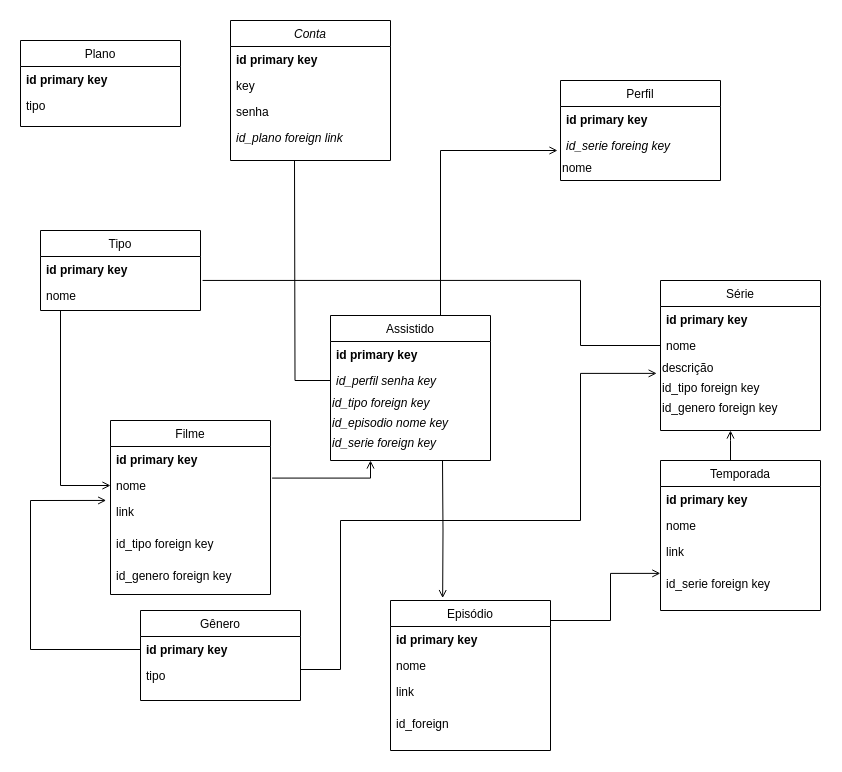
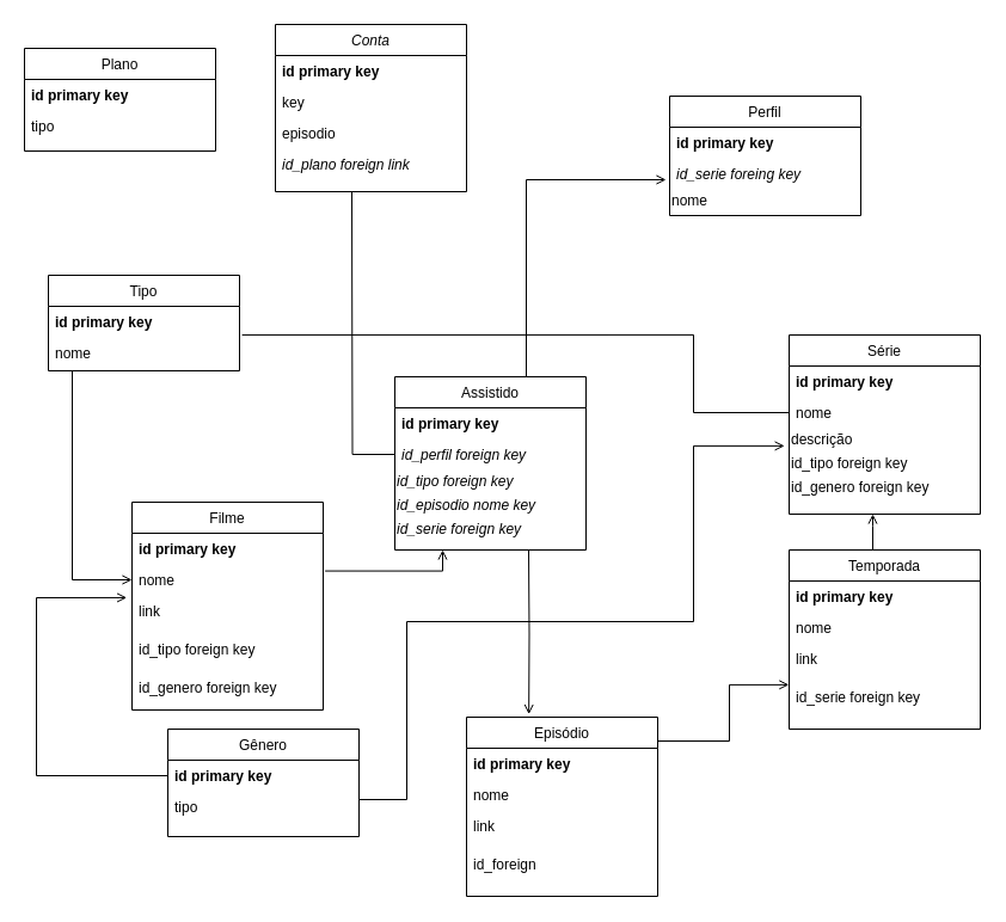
  <mxCell id="0" />
  <mxCell id="1" parent="0" />
  <mxCell id="2" value="Conta" style="swimlane;fontStyle=2;align=center;verticalAlign=top;childLayout=stackLayout;horizontal=1;startSize=26;horizontalStack=0;resizeParent=1;resizeLast=0;collapsible=1;marginBottom=0;rounded=0;shadow=0;strokeWidth=1;" parent="1" vertex="1"><mxGeometry x="230" y="20" width="160" height="140" as="geometry"><mxRectangle x="230" y="140" width="160" height="26" as="alternateBounds" /></mxGeometry></mxCell>
  <mxCell id="3" value="id primary key" style="text;align=left;verticalAlign=top;spacingLeft=4;spacingRight=4;overflow=hidden;rotatable=0;points=[[0,0.5],[1,0.5]];portConstraint=eastwest;fontStyle=1" parent="2" vertex="1"><mxGeometry y="26" width="160" height="26" as="geometry" /></mxCell>
  <mxCell id="4" value="key " style="text;align=left;verticalAlign=top;spacingLeft=4;spacingRight=4;overflow=hidden;rotatable=0;points=[[0,0.5],[1,0.5]];portConstraint=eastwest;rounded=0;shadow=0;html=0;" parent="2" vertex="1"><mxGeometry y="52" width="160" height="26" as="geometry" /></mxCell>
- <mxCell id="5" value="senha" style="text;align=left;verticalAlign=top;spacingLeft=4;spacingRight=4;overflow=hidden;rotatable=0;points=[[0,0.5],[1,0.5]];portConstraint=eastwest;rounded=0;shadow=0;html=0;" parent="2" vertex="1"><mxGeometry y="78" width="160" height="26" as="geometry" /></mxCell>
+ <mxCell id="5" value="episodio" style="text;align=left;verticalAlign=top;spacingLeft=4;spacingRight=4;overflow=hidden;rotatable=0;points=[[0,0.5],[1,0.5]];portConstraint=eastwest;rounded=0;shadow=0;html=0;" parent="2" vertex="1"><mxGeometry y="78" width="160" height="26" as="geometry" /></mxCell>
  <mxCell id="6" value="id_plano foreign link" style="text;align=left;verticalAlign=top;spacingLeft=4;spacingRight=4;overflow=hidden;rotatable=0;points=[[0,0.5],[1,0.5]];portConstraint=eastwest;rounded=0;shadow=0;html=0;fontStyle=2" vertex="1" parent="2"><mxGeometry y="104" width="160" height="26" as="geometry" /></mxCell>
  <mxCell id="7" value="Plano" style="swimlane;fontStyle=0;align=center;verticalAlign=top;childLayout=stackLayout;horizontal=1;startSize=26;horizontalStack=0;resizeParent=1;resizeLast=0;collapsible=1;marginBottom=0;rounded=0;shadow=0;strokeWidth=1;" parent="1" vertex="1"><mxGeometry x="20" y="40" width="160" height="86" as="geometry"><mxRectangle x="130" y="380" width="160" height="26" as="alternateBounds" /></mxGeometry></mxCell>
  <mxCell id="8" value="id primary key" style="text;align=left;verticalAlign=top;spacingLeft=4;spacingRight=4;overflow=hidden;rotatable=0;points=[[0,0.5],[1,0.5]];portConstraint=eastwest;fontStyle=1" parent="7" vertex="1"><mxGeometry y="26" width="160" height="26" as="geometry" /></mxCell>
  <mxCell id="9" value="tipo" style="text;align=left;verticalAlign=top;spacingLeft=4;spacingRight=4;overflow=hidden;rotatable=0;points=[[0,0.5],[1,0.5]];portConstraint=eastwest;rounded=0;shadow=0;html=0;" parent="7" vertex="1"><mxGeometry y="52" width="160" height="26" as="geometry" /></mxCell>
  <mxCell id="10" value="Série" style="swimlane;fontStyle=0;align=center;verticalAlign=top;childLayout=stackLayout;horizontal=1;startSize=26;horizontalStack=0;resizeParent=1;resizeLast=0;collapsible=1;marginBottom=0;rounded=0;shadow=0;strokeWidth=1;" parent="1" vertex="1"><mxGeometry x="660" y="280" width="160" height="150" as="geometry"><mxRectangle x="340" y="380" width="170" height="26" as="alternateBounds" /></mxGeometry></mxCell>
  <mxCell id="11" value="id primary key" style="text;align=left;verticalAlign=top;spacingLeft=4;spacingRight=4;overflow=hidden;rotatable=0;points=[[0,0.5],[1,0.5]];portConstraint=eastwest;fontStyle=1" parent="10" vertex="1"><mxGeometry y="26" width="160" height="26" as="geometry" /></mxCell>
  <mxCell id="12" value="nome" style="text;align=left;verticalAlign=top;spacingLeft=4;spacingRight=4;overflow=hidden;rotatable=0;points=[[0,0.5],[1,0.5]];portConstraint=eastwest;" vertex="1" parent="10"><mxGeometry y="52" width="160" height="26" as="geometry" /></mxCell>
  <mxCell id="13" value="descrição" style="text;html=1;align=left;verticalAlign=middle;resizable=0;points=[];autosize=1;strokeColor=none;" vertex="1" parent="10"><mxGeometry y="78" width="160" height="20" as="geometry" /></mxCell>
  <mxCell id="14" value="id_tipo foreign key" style="text;html=1;align=left;verticalAlign=middle;resizable=0;points=[];autosize=1;strokeColor=none;" vertex="1" parent="10"><mxGeometry y="98" width="160" height="20" as="geometry" /></mxCell>
  <mxCell id="15" value="id_genero foreign key" style="text;html=1;align=left;verticalAlign=middle;resizable=0;points=[];autosize=1;strokeColor=none;" vertex="1" parent="10"><mxGeometry y="118" width="160" height="20" as="geometry" /></mxCell>
  <mxCell id="16" value="Temporada" style="swimlane;fontStyle=0;align=center;verticalAlign=top;childLayout=stackLayout;horizontal=1;startSize=26;horizontalStack=0;resizeParent=1;resizeLast=0;collapsible=1;marginBottom=0;rounded=0;shadow=0;strokeWidth=1;" parent="1" vertex="1"><mxGeometry x="660" y="460" width="160" height="150" as="geometry"><mxRectangle x="550" y="140" width="160" height="26" as="alternateBounds" /></mxGeometry></mxCell>
  <mxCell id="17" value="id primary key" style="text;align=left;verticalAlign=top;spacingLeft=4;spacingRight=4;overflow=hidden;rotatable=0;points=[[0,0.5],[1,0.5]];portConstraint=eastwest;fontStyle=1" parent="16" vertex="1"><mxGeometry y="26" width="160" height="26" as="geometry" /></mxCell>
  <mxCell id="18" value="nome" style="text;align=left;verticalAlign=top;spacingLeft=4;spacingRight=4;overflow=hidden;rotatable=0;points=[[0,0.5],[1,0.5]];portConstraint=eastwest;rounded=0;shadow=0;html=0;" parent="16" vertex="1"><mxGeometry y="52" width="160" height="26" as="geometry" /></mxCell>
  <mxCell id="19" value="link" style="text;align=left;verticalAlign=top;spacingLeft=4;spacingRight=4;overflow=hidden;rotatable=0;points=[[0,0.5],[1,0.5]];portConstraint=eastwest;rounded=0;shadow=0;html=0;" vertex="1" parent="16"><mxGeometry y="78" width="160" height="32" as="geometry" /></mxCell>
  <mxCell id="20" value="id_serie foreign key" style="text;align=left;verticalAlign=top;spacingLeft=4;spacingRight=4;overflow=hidden;rotatable=0;points=[[0,0.5],[1,0.5]];portConstraint=eastwest;rounded=0;shadow=0;html=0;" parent="16" vertex="1"><mxGeometry y="110" width="160" height="30" as="geometry" /></mxCell>
  <mxCell id="21" value="Perfil" style="swimlane;fontStyle=0;align=center;verticalAlign=top;childLayout=stackLayout;horizontal=1;startSize=26;horizontalStack=0;resizeParent=1;resizeLast=0;collapsible=1;marginBottom=0;rounded=0;shadow=0;strokeWidth=1;" vertex="1" parent="1"><mxGeometry x="560" y="80" width="160" height="100" as="geometry"><mxRectangle x="340" y="380" width="170" height="26" as="alternateBounds" /></mxGeometry></mxCell>
  <mxCell id="22" value="id primary key" style="text;align=left;verticalAlign=top;spacingLeft=4;spacingRight=4;overflow=hidden;rotatable=0;points=[[0,0.5],[1,0.5]];portConstraint=eastwest;fontStyle=1" vertex="1" parent="21"><mxGeometry y="26" width="160" height="26" as="geometry" /></mxCell>
  <mxCell id="23" value="id_serie foreing key" style="text;align=left;verticalAlign=top;spacingLeft=4;spacingRight=4;overflow=hidden;rotatable=0;points=[[0,0.5],[1,0.5]];portConstraint=eastwest;fontStyle=2" vertex="1" parent="21"><mxGeometry y="52" width="160" height="26" as="geometry" /></mxCell>
  <mxCell id="24" value="nome" style="text;html=1;align=left;verticalAlign=middle;resizable=0;points=[];autosize=1;strokeColor=none;" vertex="1" parent="21"><mxGeometry y="78" width="160" height="20" as="geometry" /></mxCell>
  <mxCell id="25" value="" style="endArrow=open;shadow=0;strokeWidth=1;rounded=0;endFill=1;edgeStyle=orthogonalEdgeStyle;elbow=vertical;startArrow=none;" edge="1" parent="1" source="30"><mxGeometry relative="1" as="geometry"><mxPoint x="334" y="160" as="sourcePoint" /><mxPoint x="557" y="150" as="targetPoint" /><Array as="points"><mxPoint x="440" y="150" /><mxPoint x="557" y="150" /></Array></mxGeometry></mxCell>
  <mxCell id="26" value="Tipo" style="swimlane;fontStyle=0;align=center;verticalAlign=top;childLayout=stackLayout;horizontal=1;startSize=26;horizontalStack=0;resizeParent=1;resizeLast=0;collapsible=1;marginBottom=0;rounded=0;shadow=0;strokeWidth=1;" vertex="1" parent="1"><mxGeometry x="40" y="230" width="160" height="80" as="geometry"><mxRectangle x="340" y="380" width="170" height="26" as="alternateBounds" /></mxGeometry></mxCell>
  <mxCell id="27" value="id primary key" style="text;align=left;verticalAlign=top;spacingLeft=4;spacingRight=4;overflow=hidden;rotatable=0;points=[[0,0.5],[1,0.5]];portConstraint=eastwest;fontStyle=1" vertex="1" parent="26"><mxGeometry y="26" width="160" height="26" as="geometry" /></mxCell>
  <mxCell id="28" value="nome" style="text;align=left;verticalAlign=top;spacingLeft=4;spacingRight=4;overflow=hidden;rotatable=0;points=[[0,0.5],[1,0.5]];portConstraint=eastwest;" vertex="1" parent="26"><mxGeometry y="52" width="160" height="26" as="geometry" /></mxCell>
  <mxCell id="29" value="" style="endArrow=open;shadow=0;strokeWidth=1;rounded=0;endFill=1;edgeStyle=orthogonalEdgeStyle;elbow=vertical;entryX=0;entryY=0.5;entryDx=0;entryDy=0;exitX=0.125;exitY=1.077;exitDx=0;exitDy=0;exitPerimeter=0;" edge="1" parent="1" source="28" target="47"><mxGeometry relative="1" as="geometry"><mxPoint x="60" y="338" as="sourcePoint" /><mxPoint x="130" y="490" as="targetPoint" /><Array as="points"><mxPoint x="60" y="485" /></Array></mxGeometry></mxCell>
  <mxCell id="30" value="Assistido" style="swimlane;fontStyle=0;align=center;verticalAlign=top;childLayout=stackLayout;horizontal=1;startSize=26;horizontalStack=0;resizeParent=1;resizeLast=0;collapsible=1;marginBottom=0;rounded=0;shadow=0;strokeWidth=1;" vertex="1" parent="1"><mxGeometry x="330" y="315" width="160" height="145" as="geometry"><mxRectangle x="340" y="380" width="170" height="26" as="alternateBounds" /></mxGeometry></mxCell>
  <mxCell id="31" value="id primary key" style="text;align=left;verticalAlign=top;spacingLeft=4;spacingRight=4;overflow=hidden;rotatable=0;points=[[0,0.5],[1,0.5]];portConstraint=eastwest;fontStyle=1" vertex="1" parent="30"><mxGeometry y="26" width="160" height="26" as="geometry" /></mxCell>
- <mxCell id="32" value="id_perfil senha key" style="text;align=left;verticalAlign=top;spacingLeft=4;spacingRight=4;overflow=hidden;rotatable=0;points=[[0,0.5],[1,0.5]];portConstraint=eastwest;fontStyle=2" vertex="1" parent="30"><mxGeometry y="52" width="160" height="26" as="geometry" /></mxCell>
+ <mxCell id="32" value="id_perfil foreign key" style="text;align=left;verticalAlign=top;spacingLeft=4;spacingRight=4;overflow=hidden;rotatable=0;points=[[0,0.5],[1,0.5]];portConstraint=eastwest;fontStyle=2" vertex="1" parent="30"><mxGeometry y="52" width="160" height="26" as="geometry" /></mxCell>
  <mxCell id="33" value="id_tipo foreign key" style="text;html=1;align=left;verticalAlign=middle;resizable=0;points=[];autosize=1;strokeColor=none;fontStyle=2" vertex="1" parent="30"><mxGeometry y="78" width="160" height="20" as="geometry" /></mxCell>
  <mxCell id="34" value="&lt;i&gt;id_episodio nome key&lt;/i&gt;" style="text;html=1;align=left;verticalAlign=middle;resizable=0;points=[];autosize=1;strokeColor=none;" vertex="1" parent="30"><mxGeometry y="98" width="160" height="20" as="geometry" /></mxCell>
  <mxCell id="35" value="&lt;i&gt;id_serie foreign key&lt;/i&gt;" style="text;html=1;align=left;verticalAlign=middle;resizable=0;points=[];autosize=1;strokeColor=none;" vertex="1" parent="30"><mxGeometry y="118" width="160" height="20" as="geometry" /></mxCell>
  <mxCell id="36" value="" style="endArrow=open;shadow=0;strokeWidth=1;rounded=0;endFill=1;edgeStyle=orthogonalEdgeStyle;elbow=vertical;entryX=0.326;entryY=-0.016;entryDx=0;entryDy=0;entryPerimeter=0;" edge="1" parent="30" target="38"><mxGeometry relative="1" as="geometry"><mxPoint x="112" y="145" as="sourcePoint" /><mxPoint x="110" y="284.94" as="targetPoint" /></mxGeometry></mxCell>
  <mxCell id="37" value="" style="endArrow=none;shadow=0;strokeWidth=1;rounded=0;endFill=1;edgeStyle=orthogonalEdgeStyle;elbow=vertical;entryX=0;entryY=0.5;entryDx=0;entryDy=0;" edge="1" parent="1" target="32"><mxGeometry relative="1" as="geometry"><mxPoint x="294" y="160" as="sourcePoint" /><mxPoint x="300" y="380" as="targetPoint" /></mxGeometry></mxCell>
  <mxCell id="38" value="Episódio" style="swimlane;fontStyle=0;align=center;verticalAlign=top;childLayout=stackLayout;horizontal=1;startSize=26;horizontalStack=0;resizeParent=1;resizeLast=0;collapsible=1;marginBottom=0;rounded=0;shadow=0;strokeWidth=1;" vertex="1" parent="1"><mxGeometry x="390" y="600" width="160" height="150" as="geometry"><mxRectangle x="550" y="140" width="160" height="26" as="alternateBounds" /></mxGeometry></mxCell>
  <mxCell id="39" value="id primary key" style="text;align=left;verticalAlign=top;spacingLeft=4;spacingRight=4;overflow=hidden;rotatable=0;points=[[0,0.5],[1,0.5]];portConstraint=eastwest;fontStyle=1" vertex="1" parent="38"><mxGeometry y="26" width="160" height="26" as="geometry" /></mxCell>
  <mxCell id="40" value="nome" style="text;align=left;verticalAlign=top;spacingLeft=4;spacingRight=4;overflow=hidden;rotatable=0;points=[[0,0.5],[1,0.5]];portConstraint=eastwest;rounded=0;shadow=0;html=0;" vertex="1" parent="38"><mxGeometry y="52" width="160" height="26" as="geometry" /></mxCell>
  <mxCell id="41" value="link" style="text;align=left;verticalAlign=top;spacingLeft=4;spacingRight=4;overflow=hidden;rotatable=0;points=[[0,0.5],[1,0.5]];portConstraint=eastwest;rounded=0;shadow=0;html=0;" vertex="1" parent="38"><mxGeometry y="78" width="160" height="32" as="geometry" /></mxCell>
  <mxCell id="42" value="id_foreign" style="text;align=left;verticalAlign=top;spacingLeft=4;spacingRight=4;overflow=hidden;rotatable=0;points=[[0,0.5],[1,0.5]];portConstraint=eastwest;rounded=0;shadow=0;html=0;" vertex="1" parent="38"><mxGeometry y="110" width="160" height="32" as="geometry" /></mxCell>
  <mxCell id="43" value="" style="endArrow=open;shadow=0;strokeWidth=1;rounded=0;endFill=1;edgeStyle=orthogonalEdgeStyle;elbow=vertical;" edge="1" parent="1" source="16"><mxGeometry relative="1" as="geometry"><mxPoint x="750" y="400" as="sourcePoint" /><mxPoint x="730" y="430" as="targetPoint" /><Array as="points"><mxPoint x="730" y="440" /><mxPoint x="730" y="440" /></Array></mxGeometry></mxCell>
  <mxCell id="44" value="" style="endArrow=open;shadow=0;strokeWidth=1;rounded=0;endFill=1;edgeStyle=orthogonalEdgeStyle;elbow=vertical;entryX=-0.001;entryY=0.096;entryDx=0;entryDy=0;entryPerimeter=0;" edge="1" parent="1" target="20"><mxGeometry relative="1" as="geometry"><mxPoint x="550" y="620" as="sourcePoint" /><mxPoint x="550" y="760" as="targetPoint" /><Array as="points"><mxPoint x="610" y="620" /><mxPoint x="610" y="573" /></Array></mxGeometry></mxCell>
  <mxCell id="45" value="Filme" style="swimlane;fontStyle=0;align=center;verticalAlign=top;childLayout=stackLayout;horizontal=1;startSize=26;horizontalStack=0;resizeParent=1;resizeLast=0;collapsible=1;marginBottom=0;rounded=0;shadow=0;strokeWidth=1;" vertex="1" parent="1"><mxGeometry x="110" y="420" width="160" height="174" as="geometry"><mxRectangle x="550" y="140" width="160" height="26" as="alternateBounds" /></mxGeometry></mxCell>
  <mxCell id="46" value="id primary key" style="text;align=left;verticalAlign=top;spacingLeft=4;spacingRight=4;overflow=hidden;rotatable=0;points=[[0,0.5],[1,0.5]];portConstraint=eastwest;fontStyle=1" vertex="1" parent="45"><mxGeometry y="26" width="160" height="26" as="geometry" /></mxCell>
  <mxCell id="47" value="nome" style="text;align=left;verticalAlign=top;spacingLeft=4;spacingRight=4;overflow=hidden;rotatable=0;points=[[0,0.5],[1,0.5]];portConstraint=eastwest;rounded=0;shadow=0;html=0;" vertex="1" parent="45"><mxGeometry y="52" width="160" height="26" as="geometry" /></mxCell>
  <mxCell id="48" value="link" style="text;align=left;verticalAlign=top;spacingLeft=4;spacingRight=4;overflow=hidden;rotatable=0;points=[[0,0.5],[1,0.5]];portConstraint=eastwest;rounded=0;shadow=0;html=0;" vertex="1" parent="45"><mxGeometry y="78" width="160" height="32" as="geometry" /></mxCell>
  <mxCell id="49" value="id_tipo foreign key" style="text;align=left;verticalAlign=top;spacingLeft=4;spacingRight=4;overflow=hidden;rotatable=0;points=[[0,0.5],[1,0.5]];portConstraint=eastwest;rounded=0;shadow=0;html=0;" vertex="1" parent="45"><mxGeometry y="110" width="160" height="32" as="geometry" /></mxCell>
  <mxCell id="50" value="id_genero foreign key" style="text;align=left;verticalAlign=top;spacingLeft=4;spacingRight=4;overflow=hidden;rotatable=0;points=[[0,0.5],[1,0.5]];portConstraint=eastwest;rounded=0;shadow=0;html=0;" vertex="1" parent="45"><mxGeometry y="142" width="160" height="32" as="geometry" /></mxCell>
  <mxCell id="51" value="" style="endArrow=open;shadow=0;strokeWidth=1;rounded=0;endFill=1;edgeStyle=orthogonalEdgeStyle;elbow=vertical;exitX=1.01;exitY=0.215;exitDx=0;exitDy=0;exitPerimeter=0;entryX=0.25;entryY=1;entryDx=0;entryDy=0;" edge="1" parent="1" source="47" target="30"><mxGeometry relative="1" as="geometry"><mxPoint x="260" y="580.03" as="sourcePoint" /><mxPoint x="260" y="720.03" as="targetPoint" /><Array as="points"><mxPoint x="370" y="478" /></Array></mxGeometry></mxCell>
  <mxCell id="52" value="" style="endArrow=none;shadow=0;strokeWidth=1;rounded=0;endFill=1;edgeStyle=orthogonalEdgeStyle;elbow=vertical;exitX=1.013;exitY=-0.079;exitDx=0;exitDy=0;exitPerimeter=0;entryX=0;entryY=0.5;entryDx=0;entryDy=0;" edge="1" parent="1" source="28" target="12"><mxGeometry relative="1" as="geometry"><mxPoint x="304" y="170" as="sourcePoint" /><mxPoint x="656" y="353" as="targetPoint" /><Array as="points"><mxPoint x="580" y="280" /><mxPoint x="580" y="345" /></Array></mxGeometry></mxCell>
  <mxCell id="53" value="Gênero" style="swimlane;fontStyle=0;align=center;verticalAlign=top;childLayout=stackLayout;horizontal=1;startSize=26;horizontalStack=0;resizeParent=1;resizeLast=0;collapsible=1;marginBottom=0;rounded=0;shadow=0;strokeWidth=1;" vertex="1" parent="1"><mxGeometry x="140" y="610" width="160" height="90" as="geometry"><mxRectangle x="550" y="140" width="160" height="26" as="alternateBounds" /></mxGeometry></mxCell>
  <mxCell id="54" value="id primary key" style="text;align=left;verticalAlign=top;spacingLeft=4;spacingRight=4;overflow=hidden;rotatable=0;points=[[0,0.5],[1,0.5]];portConstraint=eastwest;fontStyle=1" vertex="1" parent="53"><mxGeometry y="26" width="160" height="26" as="geometry" /></mxCell>
  <mxCell id="55" value="tipo" style="text;align=left;verticalAlign=top;spacingLeft=4;spacingRight=4;overflow=hidden;rotatable=0;points=[[0,0.5],[1,0.5]];portConstraint=eastwest;rounded=0;shadow=0;html=0;" vertex="1" parent="53"><mxGeometry y="52" width="160" height="26" as="geometry" /></mxCell>
  <mxCell id="56" value="" style="endArrow=open;shadow=0;strokeWidth=1;rounded=0;endFill=1;edgeStyle=orthogonalEdgeStyle;elbow=vertical;entryX=-0.027;entryY=0.061;entryDx=0;entryDy=0;entryPerimeter=0;exitX=0;exitY=0.5;exitDx=0;exitDy=0;" edge="1" parent="1" source="54" target="48"><mxGeometry relative="1" as="geometry"><mxPoint x="300" y="630" as="sourcePoint" /><mxPoint x="340" y="500" as="targetPoint" /><Array as="points"><mxPoint x="30" y="649" /><mxPoint x="30" y="500" /></Array></mxGeometry></mxCell>
  <mxCell id="57" value="" style="endArrow=open;shadow=0;strokeWidth=1;rounded=0;endFill=1;edgeStyle=orthogonalEdgeStyle;elbow=vertical;entryX=-0.024;entryY=-0.256;entryDx=0;entryDy=0;entryPerimeter=0;" edge="1" parent="1" target="14"><mxGeometry relative="1" as="geometry"><mxPoint x="300" y="669" as="sourcePoint" /><mxPoint x="580" y="370" as="targetPoint" /><Array as="points"><mxPoint x="340" y="669" /><mxPoint x="340" y="520" /><mxPoint x="580" y="520" /><mxPoint x="580" y="373" /></Array></mxGeometry></mxCell>
